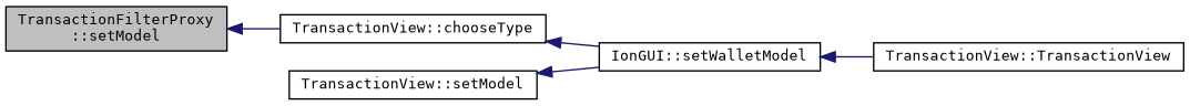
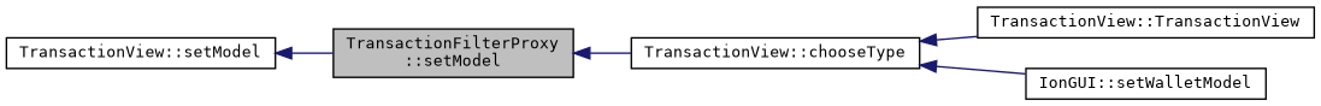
  digraph {
    fontname="DejaVu Sans Mono"
    rankdir=LR
    node [color=black fillcolor=white fontname="DejaVu Sans Mono" fontsize=10 shape=record style=filled]
    edge [color=midnightblue dir=back fontname="DejaVu Sans Mono" fontsize=10 labelfontname=Helvetica labelfontsize=10 style=solid]
    n1 [fillcolor=grey75 fontcolor=black height=0.2 label="TransactionFilterProxy\l::setModel" width=0.4]
    n2 [height=0.2 label="TransactionView::chooseType" width=0.4]
    n3 [height=0.2 label="TransactionView::TransactionView" width=0.4]
    n4 [height=0.2 label="IonGUI::setWalletModel" width=0.4]
    n5 [height=0.2 label="TransactionView::setModel" width=0.4]
    n1 -> n2
-   n4 -> n3
+   n2 -> n3
    n2 -> n4
-   n5 -> n4
+   n5 -> n1
  }
